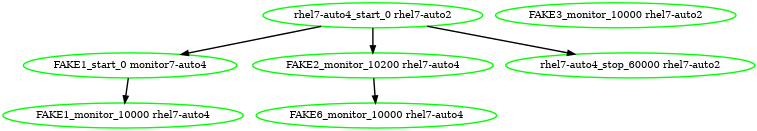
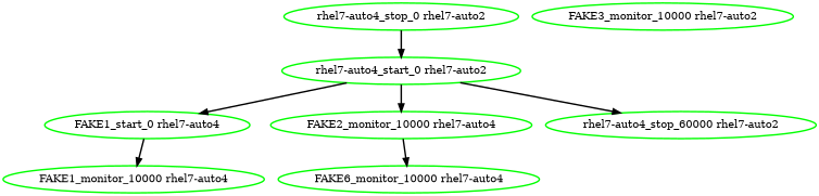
  digraph {
    node [color=green fontcolor=black style=bold]
    edge [style=bold]
-   "FAKE1_start_0 rhel7-auto4" [label="FAKE1_start_0 monitor7-auto4"]
+   "FAKE1_start_0 rhel7-auto4"
    "FAKE1_monitor_10000 rhel7-auto4"
-   "FAKE2_monitor_10000 rhel7-auto4" [label="FAKE2_monitor_10200 rhel7-auto4"]
+   "FAKE2_monitor_10000 rhel7-auto4"
    "FAKE6_monitor_10000 rhel7-auto4"
    "FAKE3_monitor_10000 rhel7-auto2"
    n6 [label="rhel7-auto4_stop_60000 rhel7-auto2"]
    "rhel7-auto4_start_0 rhel7-auto2"
+   "rhel7-auto4_stop_0 rhel7-auto2"
    "FAKE1_start_0 rhel7-auto4" -> "FAKE1_monitor_10000 rhel7-auto4"
    "FAKE2_monitor_10000 rhel7-auto4" -> "FAKE6_monitor_10000 rhel7-auto4"
    "rhel7-auto4_start_0 rhel7-auto2" -> "FAKE1_start_0 rhel7-auto4"
    "rhel7-auto4_start_0 rhel7-auto2" -> "FAKE2_monitor_10000 rhel7-auto4"
    "rhel7-auto4_start_0 rhel7-auto2" -> n6
+   "rhel7-auto4_stop_0 rhel7-auto2" -> "rhel7-auto4_start_0 rhel7-auto2"
  }
